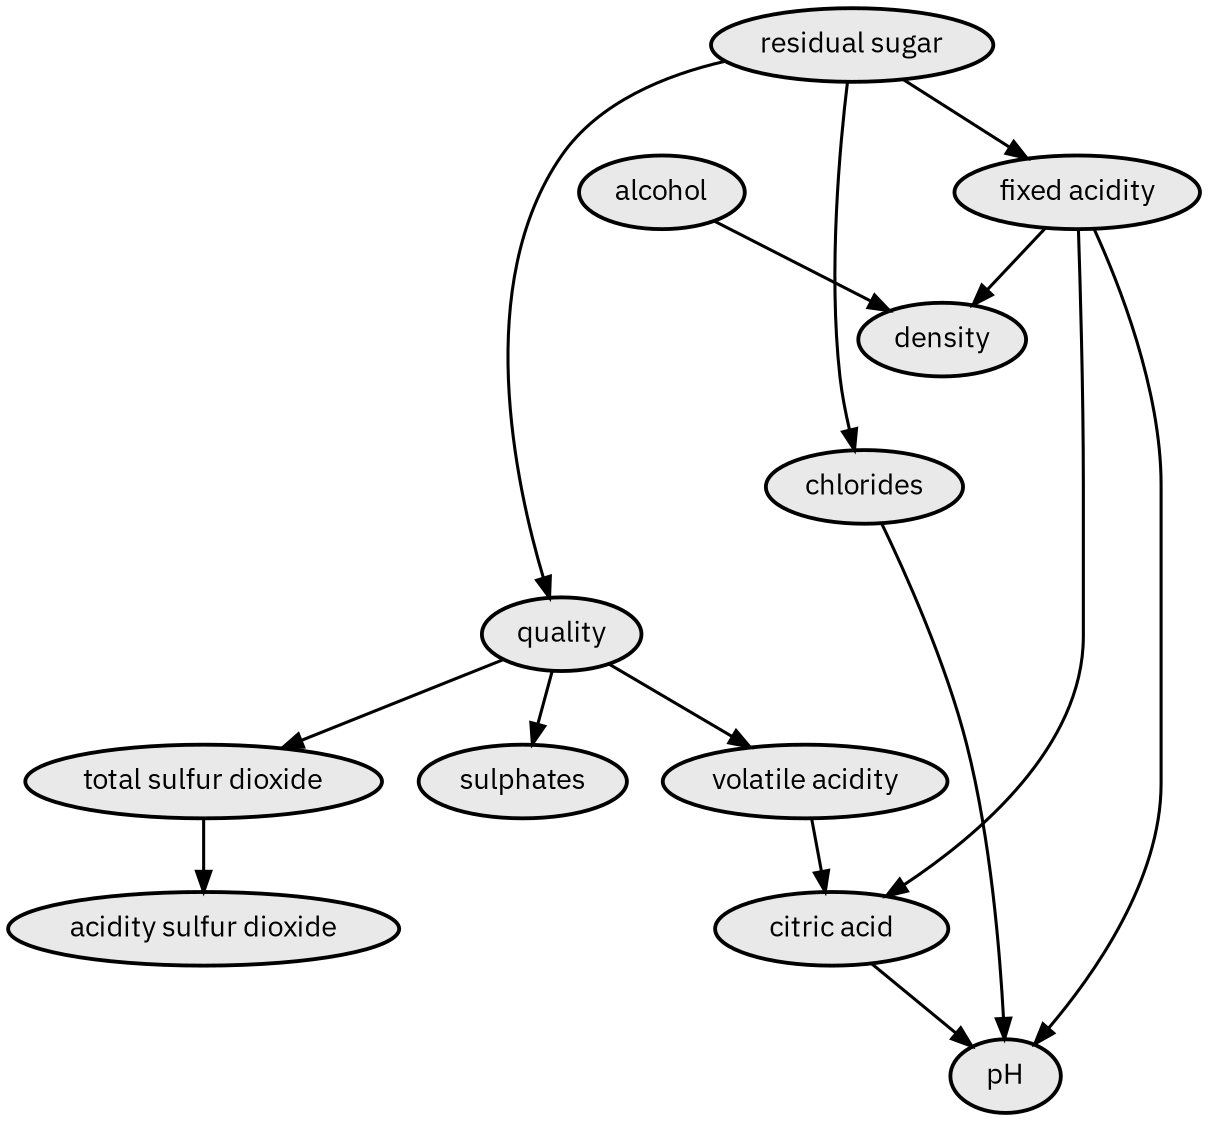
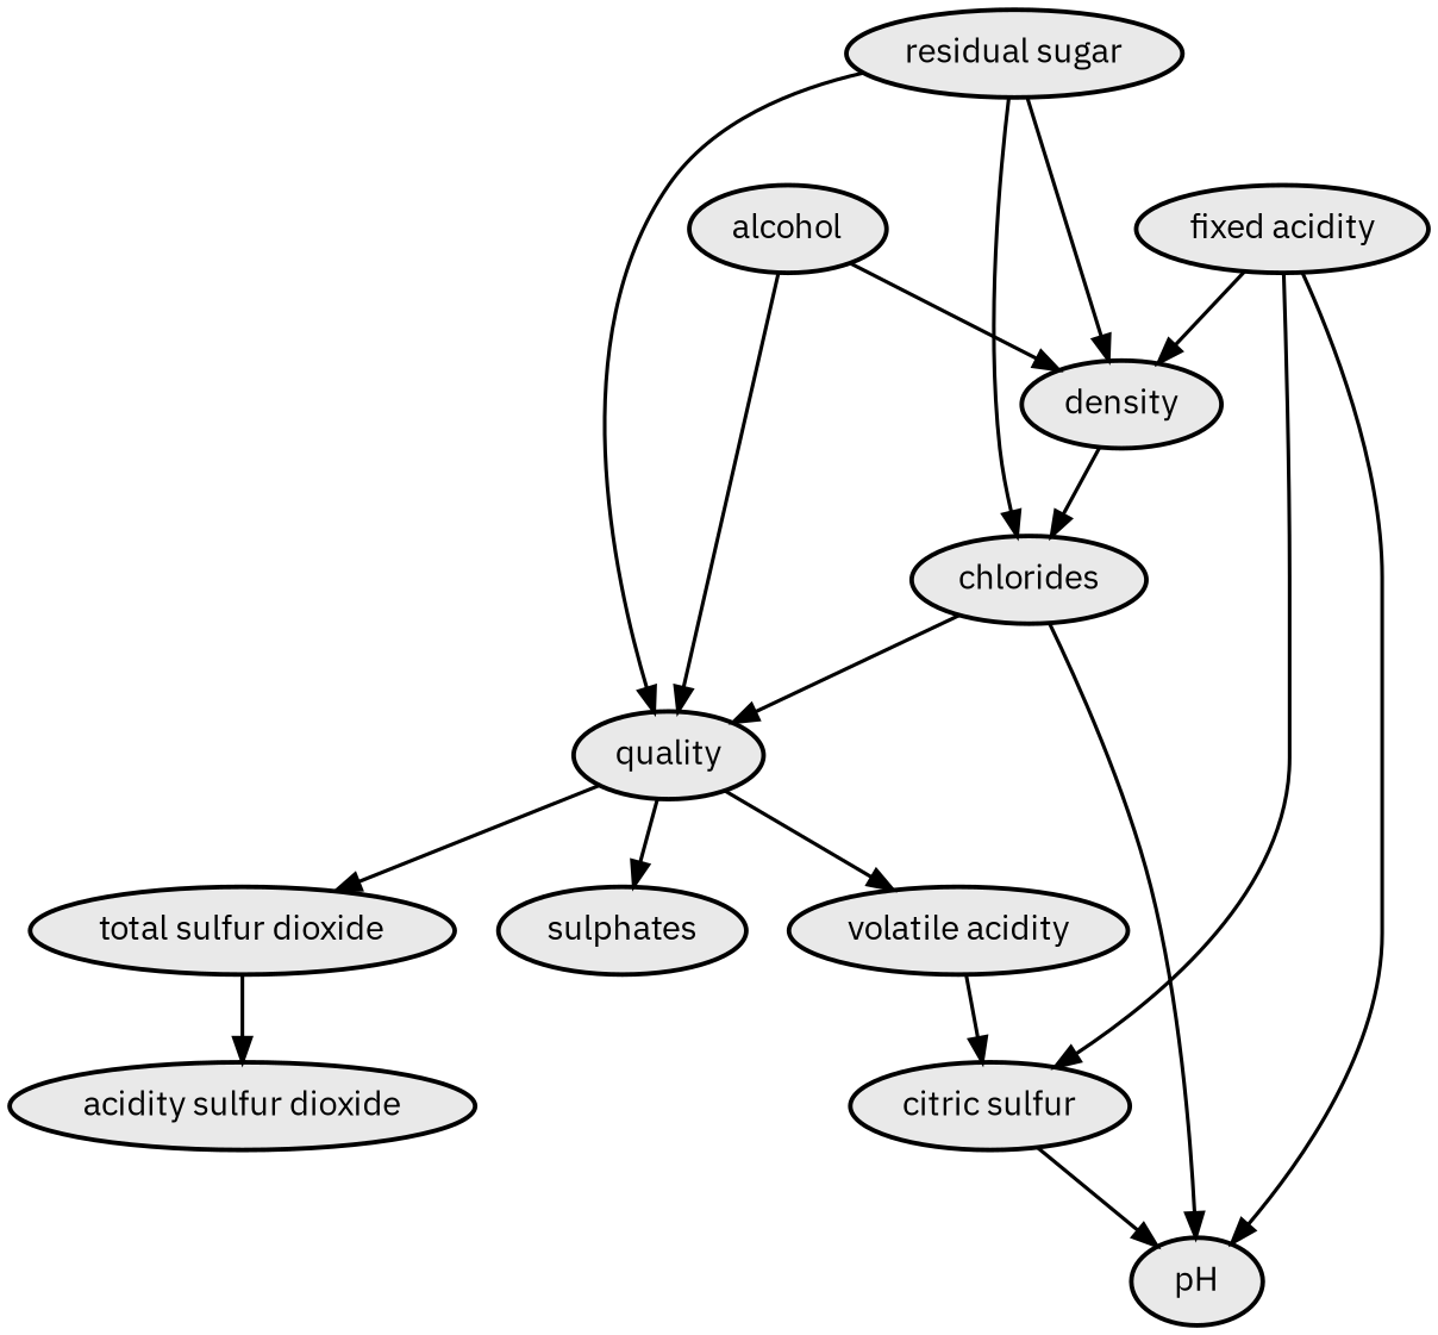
  digraph {
    fontname="IBM Plex Sans"
    node [fillcolor="#E9E9E9" fontname="IBM Plex Sans" fontsize=14 penwidth=1.875 style=filled]
    edge [fontname="IBM Plex Sans" penwidth=1.5]
    alcohol
    quality
    density
    "volatile acidity"
    sulphates
    "total sulfur dioxide"
    chlorides
-   "citric acid"
+   "citric acid" [label="citric sulfur"]
    n9 [label="acidity sulfur dioxide"]
    pH
    "residual sugar"
    "fixed acidity"
+   alcohol -> quality
    alcohol -> density
    quality -> "volatile acidity"
    quality -> sulphates
    quality -> "total sulfur dioxide"
+   density -> chlorides
    "volatile acidity" -> "citric acid"
    "total sulfur dioxide" -> n9
+   chlorides -> quality
    chlorides -> pH
    "citric acid" -> pH
    "residual sugar" -> quality
-   "residual sugar" -> "fixed acidity"
+   "residual sugar" -> density
    "residual sugar" -> chlorides
    "fixed acidity" -> density
    "fixed acidity" -> "citric acid"
    "fixed acidity" -> pH
  }
